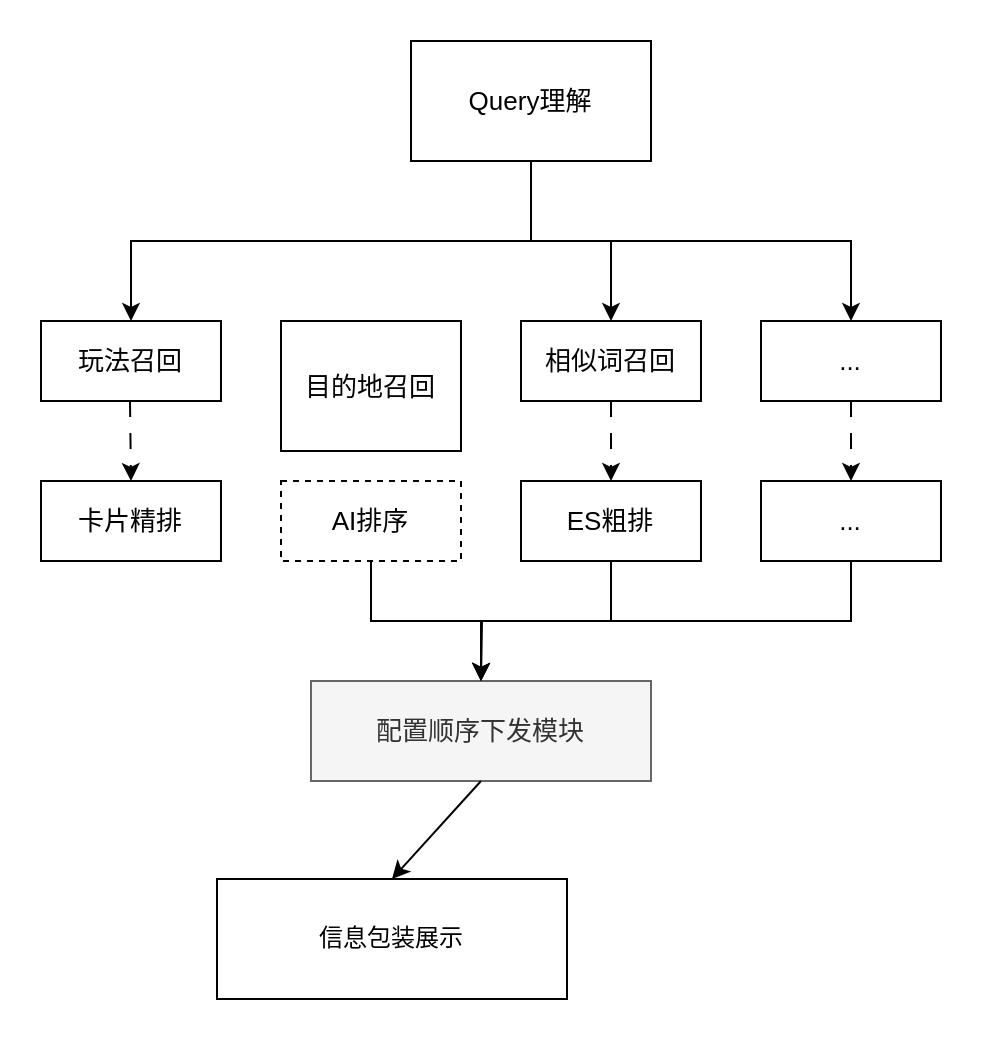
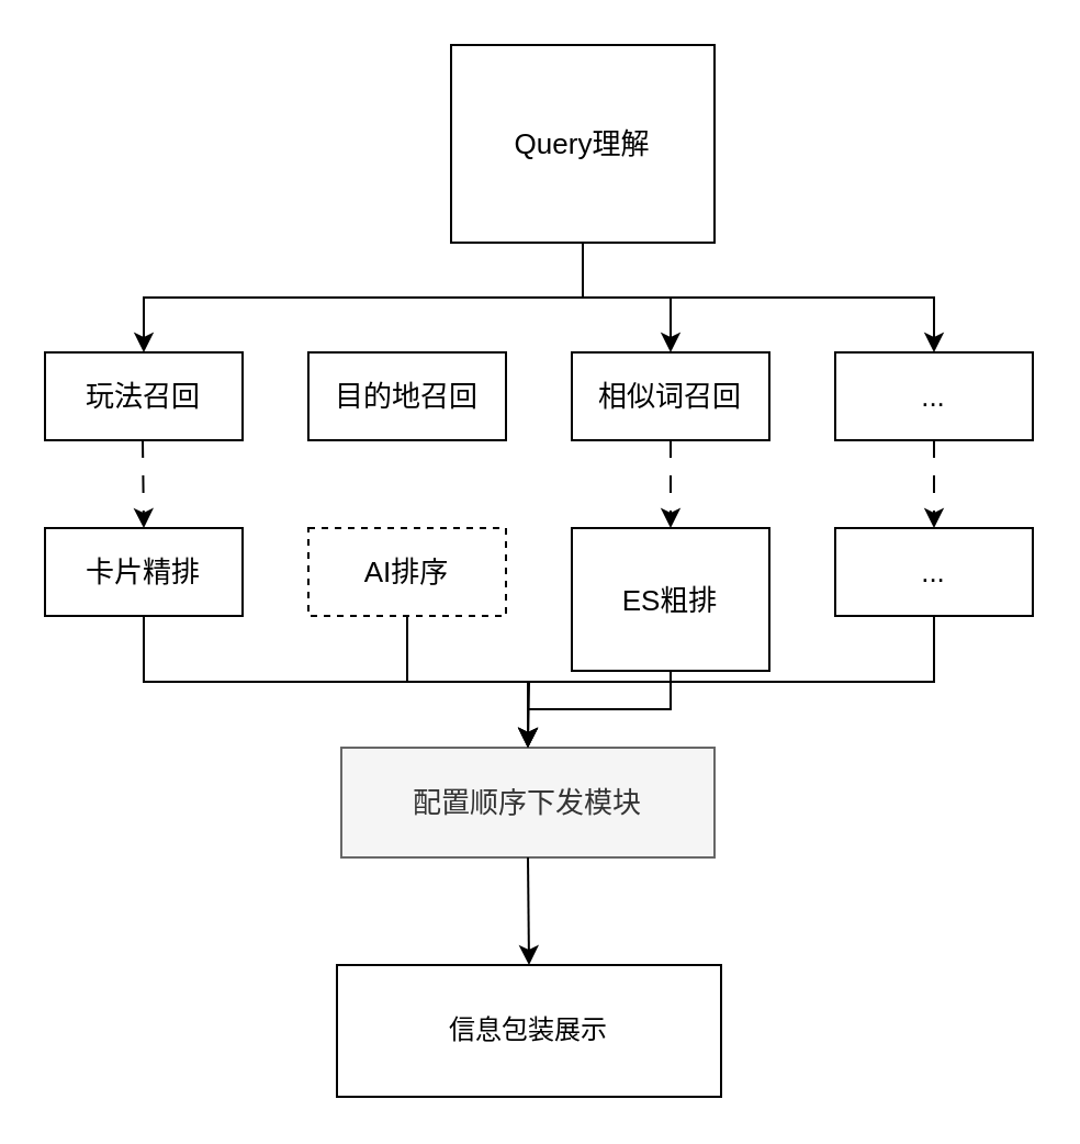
  <mxCell id="0" />
  <mxCell id="1" parent="0" />
- <mxCell id="2" value="Query理解" style="rounded=0;whiteSpace=wrap;html=1;fontSize=13;" vertex="1" parent="1"><mxGeometry x="205" y="20" width="120" height="60" as="geometry" /></mxCell>
+ <mxCell id="2" value="Query理解" style="rounded=0;whiteSpace=wrap;html=1;fontSize=13;" vertex="1" parent="1"><mxGeometry x="205" y="20" width="120" height="90" as="geometry" /></mxCell>
  <mxCell id="3" value="玩法召回" style="rounded=0;whiteSpace=wrap;html=1;fontSize=13;" vertex="1" parent="1"><mxGeometry x="20" y="160" width="90" height="40" as="geometry" /></mxCell>
- <mxCell id="4" value="目的地召回" style="rounded=0;whiteSpace=wrap;html=1;fontSize=13;" vertex="1" parent="1"><mxGeometry x="140" y="160" width="90" height="65" as="geometry" /></mxCell>
+ <mxCell id="4" value="目的地召回" style="rounded=0;whiteSpace=wrap;html=1;fontSize=13;" vertex="1" parent="1"><mxGeometry x="140" y="160" width="90" height="40" as="geometry" /></mxCell>
  <mxCell id="5" value="相似词召回" style="rounded=0;whiteSpace=wrap;html=1;fontSize=13;" vertex="1" parent="1"><mxGeometry x="260" y="160" width="90" height="40" as="geometry" /></mxCell>
  <mxCell id="6" value="..." style="rounded=0;whiteSpace=wrap;html=1;fontSize=13;" vertex="1" parent="1"><mxGeometry x="380" y="160" width="90" height="40" as="geometry" /></mxCell>
  <mxCell id="7" value="卡片精排" style="rounded=0;whiteSpace=wrap;html=1;fontSize=13;" vertex="1" parent="1"><mxGeometry x="20" y="240" width="90" height="40" as="geometry" /></mxCell>
  <mxCell id="8" value="AI排序" style="rounded=0;whiteSpace=wrap;html=1;fontSize=13;dashed=1;" vertex="1" parent="1"><mxGeometry x="140" y="240" width="90" height="40" as="geometry" /></mxCell>
- <mxCell id="9" value="ES粗排" style="rounded=0;whiteSpace=wrap;html=1;fontSize=13;" vertex="1" parent="1"><mxGeometry x="260" y="240" width="90" height="40" as="geometry" /></mxCell>
+ <mxCell id="9" value="ES粗排" style="rounded=0;whiteSpace=wrap;html=1;fontSize=13;" vertex="1" parent="1"><mxGeometry x="260" y="240" width="90" height="65" as="geometry" /></mxCell>
  <mxCell id="10" value="..." style="rounded=0;whiteSpace=wrap;html=1;fontSize=13;" vertex="1" parent="1"><mxGeometry x="380" y="240" width="90" height="40" as="geometry" /></mxCell>
  <mxCell id="11" value="配置顺序下发模块" style="text;html=1;align=center;verticalAlign=middle;whiteSpace=wrap;rounded=0;fontSize=13;fillColor=#f5f5f5;fontColor=#333333;strokeColor=#666666;" vertex="1" parent="1"><mxGeometry x="155" y="340" width="170" height="50" as="geometry" /></mxCell>
  <mxCell id="12" value="" style="endArrow=classic;html=1;rounded=0;exitX=0.5;exitY=1;exitDx=0;exitDy=0;entryX=0.5;entryY=0;entryDx=0;entryDy=0;edgeStyle=orthogonalEdgeStyle;" edge="1" parent="1" source="2" target="5"><mxGeometry width="50" height="50" relative="1" as="geometry"><mxPoint x="360" y="120" as="sourcePoint" /><mxPoint x="410" y="70" as="targetPoint" /></mxGeometry></mxCell>
  <mxCell id="13" value="" style="endArrow=classic;html=1;rounded=0;exitX=0.5;exitY=1;exitDx=0;exitDy=0;entryX=0.5;entryY=0;entryDx=0;entryDy=0;edgeStyle=orthogonalEdgeStyle;" edge="1" parent="1" source="2" target="6"><mxGeometry width="50" height="50" relative="1" as="geometry"><mxPoint x="280" y="120" as="sourcePoint" /><mxPoint x="315" y="200" as="targetPoint" /></mxGeometry></mxCell>
  <mxCell id="14" value="" style="endArrow=classic;html=1;rounded=0;entryX=0.5;entryY=0;entryDx=0;entryDy=0;edgeStyle=orthogonalEdgeStyle;exitX=0.5;exitY=1;exitDx=0;exitDy=0;" edge="1" parent="1" source="2" target="3"><mxGeometry width="50" height="50" relative="1" as="geometry"><mxPoint x="335" y="140" as="sourcePoint" /><mxPoint x="250" y="220" as="targetPoint" /></mxGeometry></mxCell>
  <mxCell id="15" value="" style="endArrow=classic;html=1;rounded=0;dashed=1;dashPattern=8 8;entryX=0.5;entryY=0;entryDx=0;entryDy=0;" edge="1" parent="1" target="7"><mxGeometry width="50" height="50" relative="1" as="geometry"><mxPoint x="64.5" y="200" as="sourcePoint" /><mxPoint x="64.5" y="230" as="targetPoint" /></mxGeometry></mxCell>
  <mxCell id="16" value="" style="endArrow=classic;html=1;rounded=0;dashed=1;dashPattern=8 8;entryX=0.5;entryY=0;entryDx=0;entryDy=0;exitX=0.5;exitY=1;exitDx=0;exitDy=0;" edge="1" parent="1" source="5" target="9"><mxGeometry width="50" height="50" relative="1" as="geometry"><mxPoint x="280" y="230" as="sourcePoint" /><mxPoint x="280" y="270" as="targetPoint" /></mxGeometry></mxCell>
  <mxCell id="17" value="" style="endArrow=classic;html=1;rounded=0;dashed=1;dashPattern=8 8;entryX=0.5;entryY=0;entryDx=0;entryDy=0;exitX=0.5;exitY=1;exitDx=0;exitDy=0;" edge="1" parent="1" source="6" target="10"><mxGeometry width="50" height="50" relative="1" as="geometry"><mxPoint x="320" y="240" as="sourcePoint" /><mxPoint x="320" y="280" as="targetPoint" /></mxGeometry></mxCell>
+ <mxCell id="18" value="" style="endArrow=classic;html=1;rounded=0;exitX=0.5;exitY=1;exitDx=0;exitDy=0;entryX=0.5;entryY=0;entryDx=0;entryDy=0;edgeStyle=orthogonalEdgeStyle;" edge="1" parent="1" source="7" target="11"><mxGeometry width="50" height="50" relative="1" as="geometry"><mxPoint x="30" y="400" as="sourcePoint" /><mxPoint x="80" y="350" as="targetPoint" /></mxGeometry></mxCell>
  <mxCell id="19" value="" style="endArrow=classic;html=1;rounded=0;exitX=0.5;exitY=1;exitDx=0;exitDy=0;edgeStyle=orthogonalEdgeStyle;" edge="1" parent="1" source="8"><mxGeometry width="50" height="50" relative="1" as="geometry"><mxPoint x="160" y="310" as="sourcePoint" /><mxPoint x="240" y="340" as="targetPoint" /></mxGeometry></mxCell>
  <mxCell id="20" value="" style="endArrow=classic;html=1;rounded=0;exitX=0.5;exitY=1;exitDx=0;exitDy=0;edgeStyle=orthogonalEdgeStyle;entryX=0.5;entryY=0;entryDx=0;entryDy=0;" edge="1" parent="1" source="9" target="11"><mxGeometry width="50" height="50" relative="1" as="geometry"><mxPoint x="300" y="310" as="sourcePoint" /><mxPoint x="355" y="370" as="targetPoint" /></mxGeometry></mxCell>
  <mxCell id="21" value="" style="endArrow=classic;html=1;rounded=0;exitX=0.5;exitY=1;exitDx=0;exitDy=0;edgeStyle=orthogonalEdgeStyle;entryX=0.5;entryY=0;entryDx=0;entryDy=0;" edge="1" parent="1" source="10" target="11"><mxGeometry width="50" height="50" relative="1" as="geometry"><mxPoint x="435" y="320" as="sourcePoint" /><mxPoint x="370" y="380" as="targetPoint" /></mxGeometry></mxCell>
- <mxCell id="22" value="信息包装展示" style="rounded=0;whiteSpace=wrap;html=1;" vertex="1" parent="1"><mxGeometry x="108" y="439" width="175" height="60" as="geometry" /></mxCell>
+ <mxCell id="22" value="信息包装展示" style="rounded=0;whiteSpace=wrap;html=1;" vertex="1" parent="1"><mxGeometry x="153" y="439" width="175" height="60" as="geometry" /></mxCell>
  <mxCell id="23" value="" style="endArrow=classic;html=1;rounded=0;exitX=0.5;exitY=1;exitDx=0;exitDy=0;entryX=0.5;entryY=0;entryDx=0;entryDy=0;" edge="1" parent="1" source="11" target="22"><mxGeometry width="50" height="50" relative="1" as="geometry"><mxPoint x="360" y="440" as="sourcePoint" /><mxPoint x="410" y="390" as="targetPoint" /></mxGeometry></mxCell>
